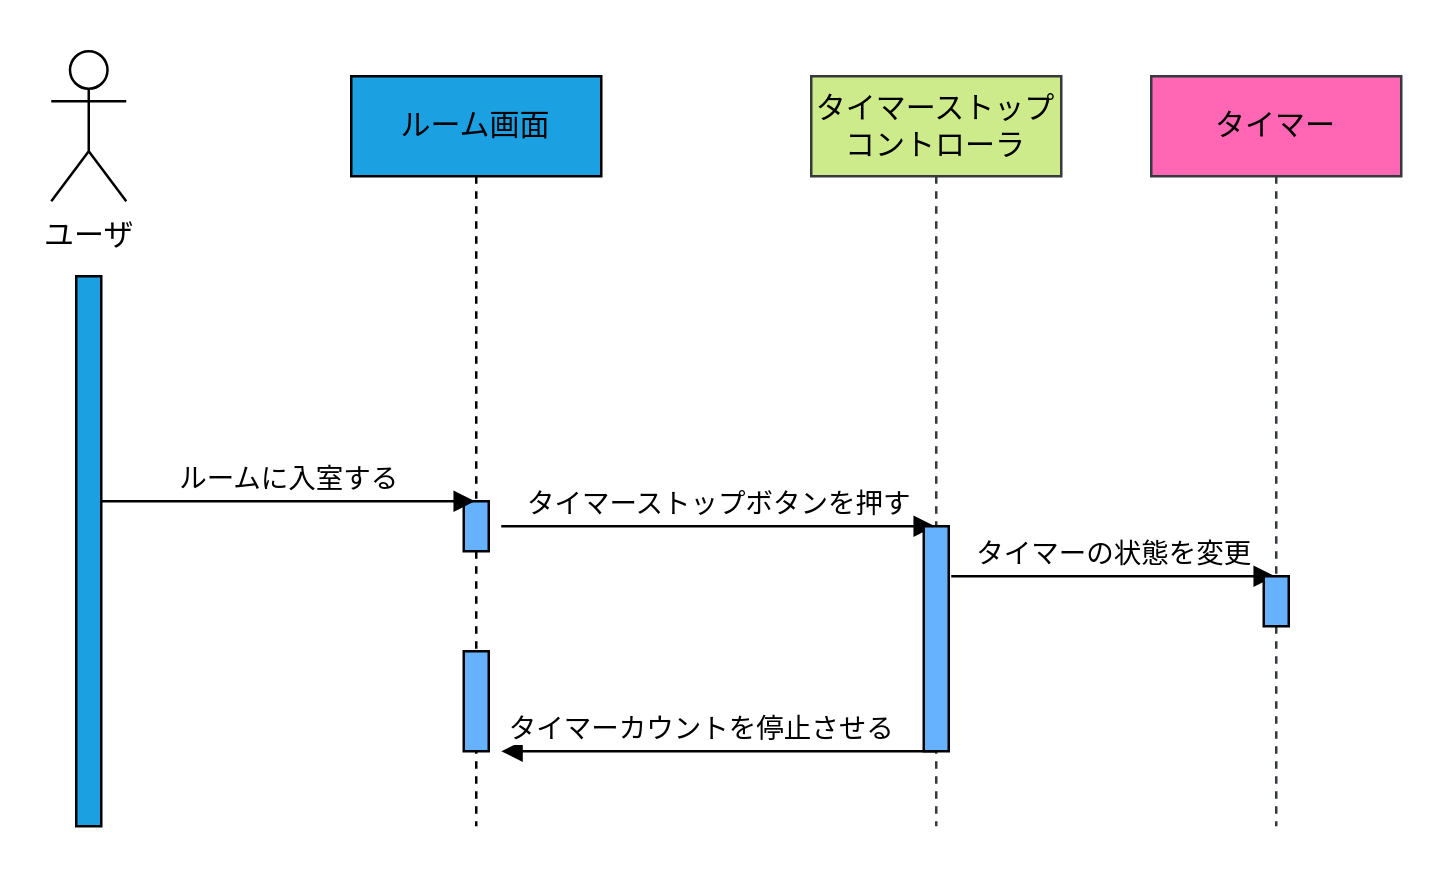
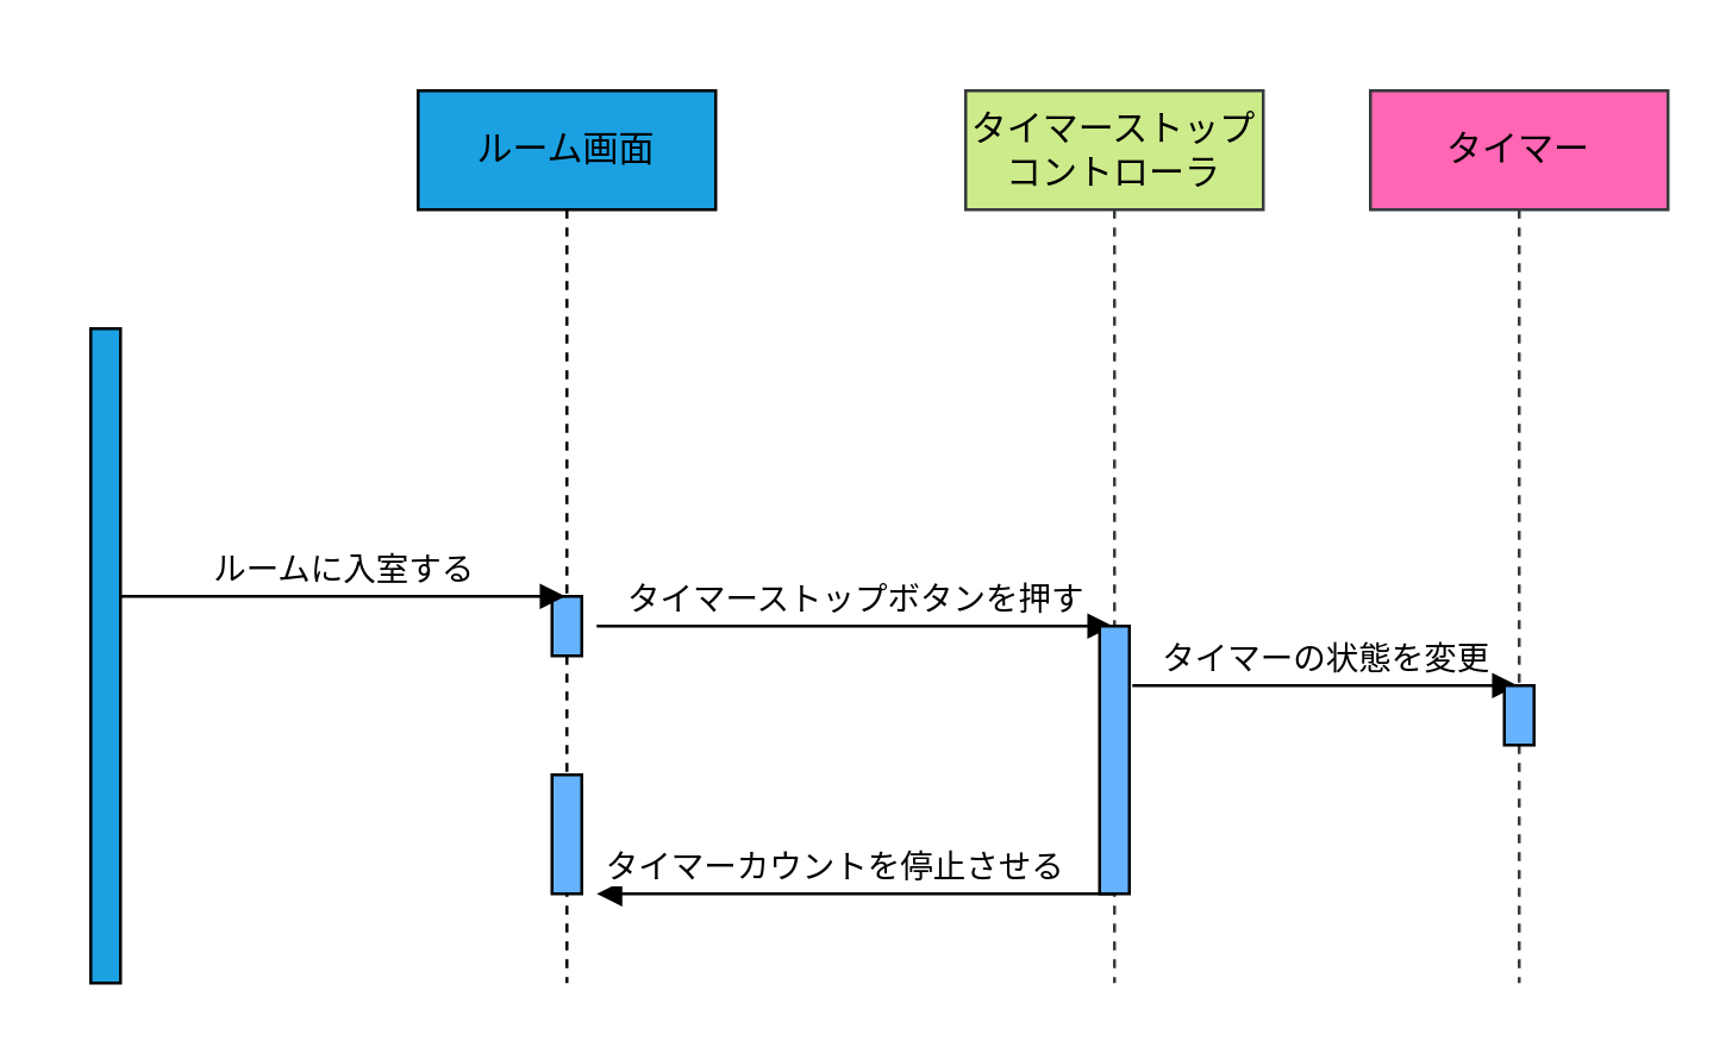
  <mxCell id="0" />
  <mxCell id="1" parent="0" />
- <mxCell id="2" value="&lt;font color=&quot;#000000&quot;&gt;ユーザ&lt;/font&gt;" style="shape=umlActor;verticalLabelPosition=bottom;verticalAlign=top;html=1;strokeColor=#000000;fillColor=none;" parent="1" vertex="1"><mxGeometry x="20" y="20" width="30" height="60" as="geometry" /></mxCell>
  <mxCell id="3" value="" style="html=1;points=[];perimeter=orthogonalPerimeter;fontColor=#ffffff;strokeColor=#000000;fillColor=#1ba1e2;" parent="1" vertex="1"><mxGeometry x="30" y="110" width="10" height="220" as="geometry" /></mxCell>
  <mxCell id="4" value="&lt;font color=&quot;#000000&quot;&gt;ルーム画面&lt;/font&gt;" style="shape=umlLifeline;perimeter=lifelinePerimeter;whiteSpace=wrap;html=1;container=1;collapsible=0;recursiveResize=0;outlineConnect=0;fontColor=#ffffff;strokeColor=#000000;fillColor=#1ba1e2;" parent="1" vertex="1"><mxGeometry x="140" y="30" width="100" height="300" as="geometry" /></mxCell>
  <mxCell id="5" value="" style="html=1;points=[];perimeter=orthogonalPerimeter;fontColor=#000000;strokeColor=#000000;fillColor=#66B2FF;" parent="4" vertex="1"><mxGeometry x="45" y="170" width="10" height="20" as="geometry" /></mxCell>
  <mxCell id="6" value="&lt;font color=&quot;#000000&quot; style=&quot;background-color: rgb(255 , 255 , 255)&quot;&gt;タイマーストップボタンを押す&lt;/font&gt;" style="html=1;verticalAlign=bottom;endArrow=block;strokeColor=#000000;" edge="1" parent="4" target="9"><mxGeometry width="80" relative="1" as="geometry"><mxPoint x="60" y="180" as="sourcePoint" /><mxPoint x="140" y="180" as="targetPoint" /></mxGeometry></mxCell>
  <mxCell id="7" value="" style="html=1;points=[];perimeter=orthogonalPerimeter;fontColor=#000000;strokeColor=#000000;fillColor=#66B2FF;" vertex="1" parent="4"><mxGeometry x="45" y="230" width="10" height="40" as="geometry" /></mxCell>
  <mxCell id="8" value="&lt;span style=&quot;background-color: rgb(255 , 255 , 255)&quot;&gt;ルームに入室する&lt;/span&gt;" style="html=1;verticalAlign=bottom;endArrow=block;fontColor=#000000;strokeColor=#000000;exitX=1;exitY=0.409;exitDx=0;exitDy=0;exitPerimeter=0;" parent="1" source="3" target="4" edge="1"><mxGeometry x="0.002" width="80" relative="1" as="geometry"><mxPoint x="100" y="200" as="sourcePoint" /><mxPoint x="170" y="199" as="targetPoint" /><mxPoint as="offset" /><Array as="points"><mxPoint x="170" y="200" /></Array></mxGeometry></mxCell>
  <mxCell id="9" value="&lt;font color=&quot;#000000&quot;&gt;タイマーストップコントローラ&lt;/font&gt;" style="shape=umlLifeline;perimeter=lifelinePerimeter;whiteSpace=wrap;html=1;container=1;collapsible=0;recursiveResize=0;outlineConnect=0;strokeColor=#36393d;fillColor=#cdeb8b;" parent="1" vertex="1"><mxGeometry x="324" y="30" width="100" height="300" as="geometry" /></mxCell>
  <mxCell id="10" value="" style="html=1;points=[];perimeter=orthogonalPerimeter;fontColor=#000000;strokeColor=#000000;fillColor=#66B2FF;" parent="9" vertex="1"><mxGeometry x="45" y="180" width="10" height="90" as="geometry" /></mxCell>
  <mxCell id="11" value="タイマーの状態を変更" style="html=1;verticalAlign=bottom;endArrow=block;labelBackgroundColor=#FFFFFF;fontColor=#000000;strokeColor=#000000;" edge="1" parent="9" target="12"><mxGeometry width="80" relative="1" as="geometry"><mxPoint x="56" y="200" as="sourcePoint" /><mxPoint x="136" y="200" as="targetPoint" /></mxGeometry></mxCell>
  <mxCell id="12" value="&lt;font color=&quot;#000000&quot;&gt;タイマー&lt;/font&gt;" style="shape=umlLifeline;perimeter=lifelinePerimeter;whiteSpace=wrap;html=1;container=1;collapsible=0;recursiveResize=0;outlineConnect=0;strokeColor=#36393d;fillColor=#FF66B3;" vertex="1" parent="1"><mxGeometry x="460" y="30" width="100" height="300" as="geometry" /></mxCell>
  <mxCell id="13" value="" style="html=1;points=[];perimeter=orthogonalPerimeter;fontColor=#000000;strokeColor=#000000;fillColor=#66B2FF;" vertex="1" parent="12"><mxGeometry x="45" y="200" width="10" height="20" as="geometry" /></mxCell>
  <mxCell id="14" value="タイマーカウントを停止させる" style="html=1;verticalAlign=bottom;endArrow=block;labelBackgroundColor=#FFFFFF;fontColor=#000000;strokeColor=#000000;entryX=1.5;entryY=1;entryDx=0;entryDy=0;entryPerimeter=0;" edge="1" parent="1" source="9" target="7"><mxGeometry x="0.078" width="80" relative="1" as="geometry"><mxPoint x="270" y="270" as="sourcePoint" /><mxPoint x="280" y="270" as="targetPoint" /><mxPoint as="offset" /></mxGeometry></mxCell>
